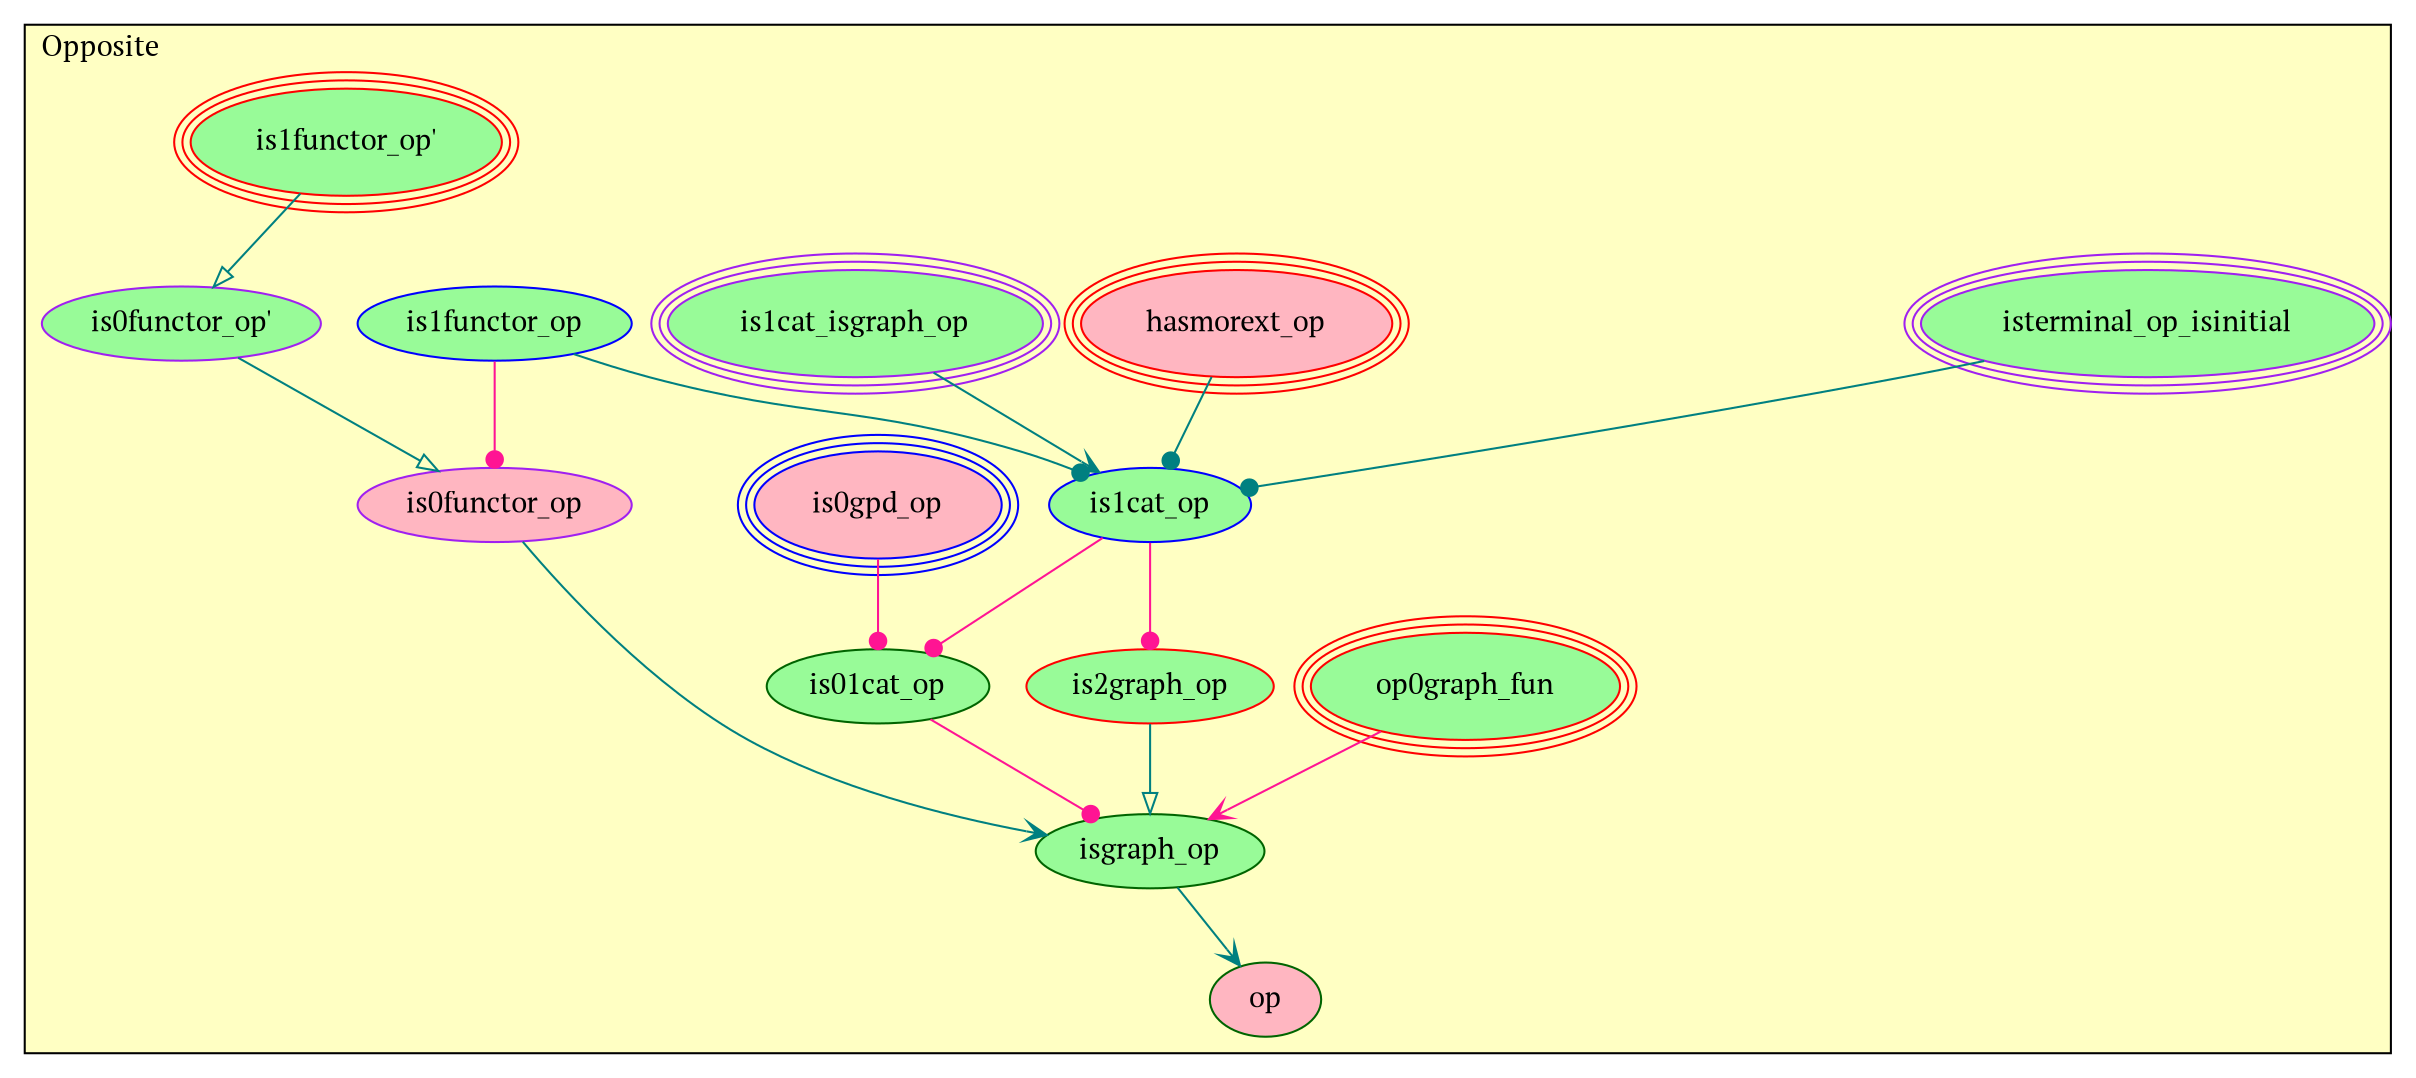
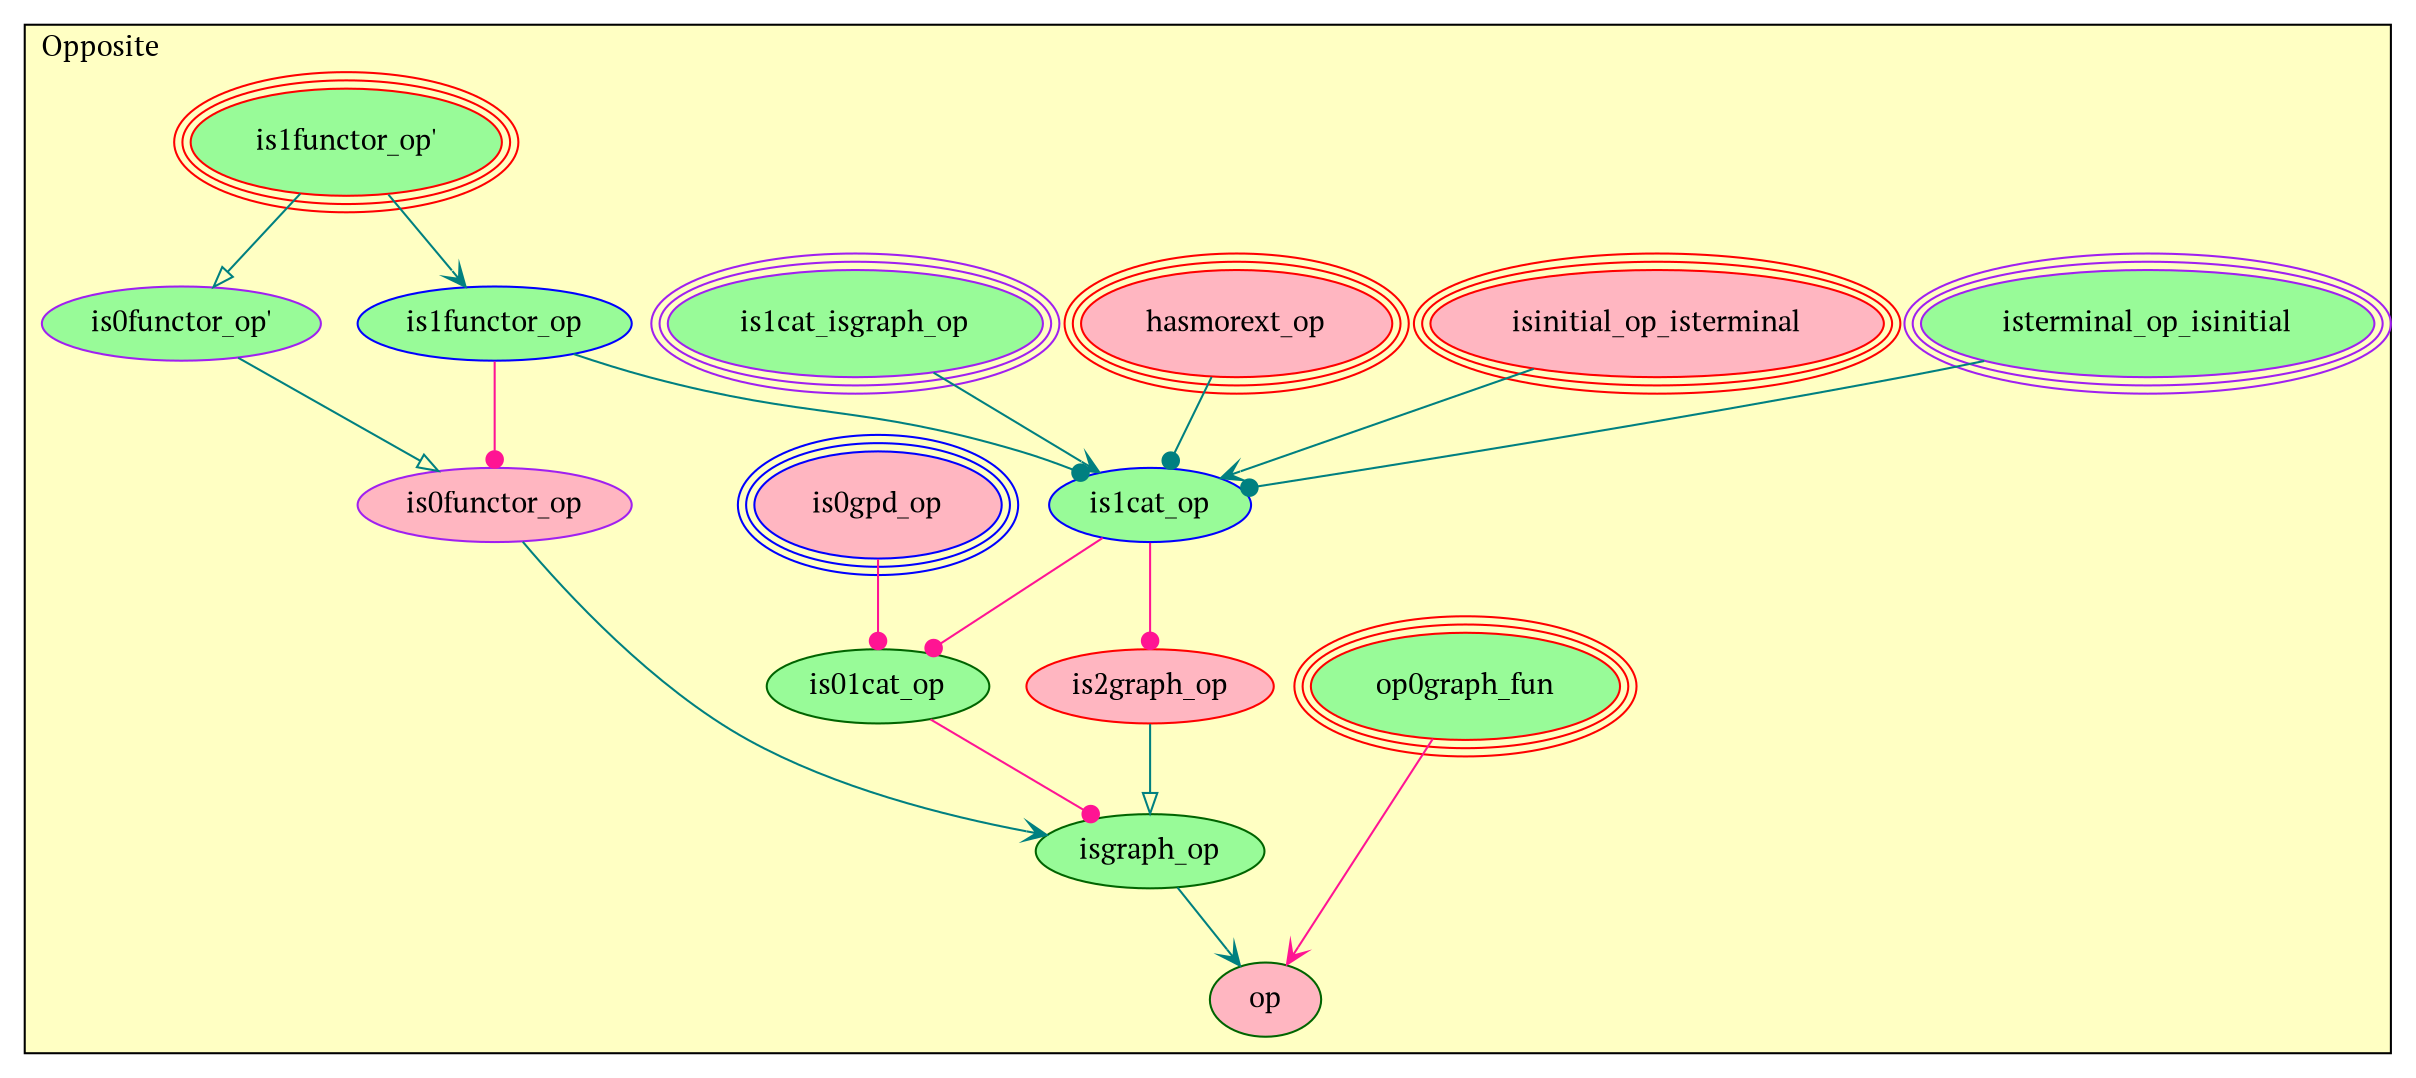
  digraph {
    fontname="PT Serif"
    node [color=red fillcolor=palegreen fontname="PT Serif" style=filled]
    edge [arrowhead=dot color=teal fontname="PT Serif"]
    n1 [color=purple label=isterminal_op_isinitial peripheries=3]
+   n2 [fillcolor=lightpink label=isinitial_op_isterminal peripheries=3]
    n3 [fillcolor=lightpink label=hasmorext_op peripheries=3]
    n4 [label="is1functor_op'" peripheries=3]
    n5 [color=purple label="is0functor_op'"]
    n6 [color=blue label=is1functor_op]
    n7 [color=purple fillcolor=lightpink label=is0functor_op]
    n8 [label=op0graph_fun peripheries=3]
    n9 [color=blue fillcolor=lightpink label=is0gpd_op peripheries=3]
    n10 [color=purple label=is1cat_isgraph_op peripheries=3]
    n11 [color=blue label=is1cat_op]
-   n12 [label=is2graph_op]
+   n12 [fillcolor=lightpink label=is2graph_op]
    n13 [color=darkgreen label=is01cat_op]
    n14 [color=darkgreen label=isgraph_op]
    n15 [color=darkgreen fillcolor=lightpink label=op]
    subgraph cluster_1 {
      fillcolor="#FFFFC3"
      label=Opposite
      labeljust=l
      style=filled
      n1
+     n2
      n3
      n4
      n5
      n6
      n7
      n8
      n9
      n10
      n11
      n12
      n13
      n14
      n15
    }
    n1 -> n11
+   n2 -> n11 [arrowhead=vee]
    n3 -> n11
    n4 -> n5 [arrowhead=onormal]
+   n4 -> n6 [arrowhead=vee]
    n5 -> n7 [arrowhead=onormal]
    n6 -> n7 [color=deeppink]
    n6 -> n11
    n7 -> n14 [arrowhead=vee]
-   n8 -> n14 [arrowhead=vee color=deeppink]
+   n8 -> n15 [arrowhead=vee color=deeppink]
    n9 -> n13 [color=deeppink]
    n10 -> n11 [arrowhead=vee]
    n11 -> n12 [color=deeppink]
    n11 -> n13 [color=deeppink]
    n12 -> n14 [arrowhead=onormal]
    n13 -> n14 [color=deeppink]
    n14 -> n15 [arrowhead=vee]
  }
